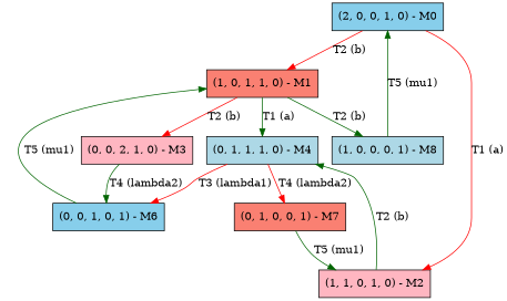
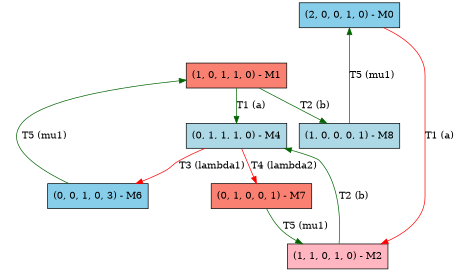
  digraph {
    rankdir=TD
    node [fillcolor=skyblue shape=box style=filled]
    edge [color=darkgreen]
    n1 [label="(2, 0, 0, 1, 0) - M0"]
    n2 [fillcolor=salmon label="(1, 0, 1, 1, 0) - M1"]
    n3 [fillcolor=lightpink label="(1, 1, 0, 1, 0) - M2"]
-   n4 [fillcolor=lightpink label="(0, 0, 2, 1, 0) - M3"]
    n5 [fillcolor=lightblue label="(0, 1, 1, 1, 0) - M4"]
    n6 [fillcolor=lightblue label="(1, 0, 0, 0, 1) - M8"]
-   n7 [label="(0, 0, 1, 0, 1) - M6"]
+   n7 [label="(0, 0, 1, 0, 3) - M6"]
    n8 [fillcolor=salmon label="(0, 1, 0, 0, 1) - M7"]
-   n1 -> n2 [color=red label="T2 (b)"]
    n1 -> n3 [color=red label="T1 (a)"]
-   n2 -> n4 [color=red label="T2 (b)"]
    n2 -> n5 [label="T1 (a)"]
    n2 -> n6 [label="T2 (b)"]
    n3 -> n5 [label="T2 (b)"]
-   n4 -> n7 [label="T4 (lambda2)"]
    n5 -> n7 [color=red label="T3 (lambda1)"]
    n5 -> n8 [color=red label="T4 (lambda2)"]
    n6 -> n1 [label="T5 (mu1)"]
    n7 -> n2 [label="T5 (mu1)"]
    n8 -> n3 [label="T5 (mu1)"]
  }
